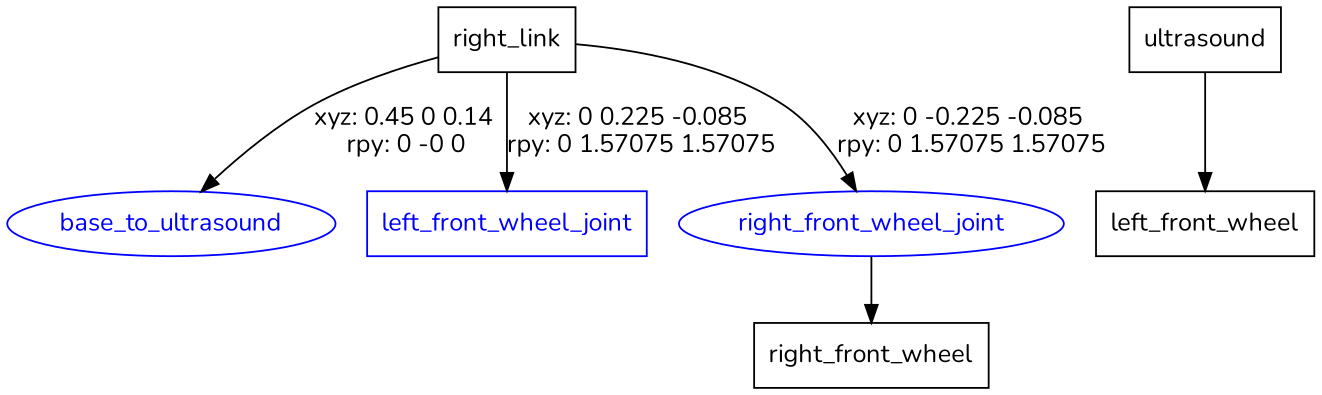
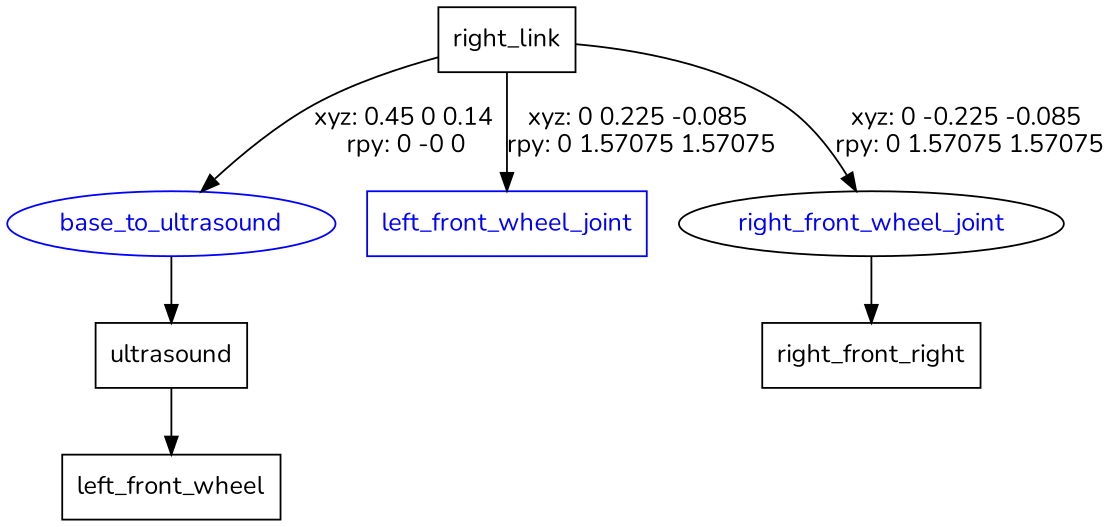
  digraph {
    fontname=Nunito
    node [fontname=Nunito shape=box]
    edge [fontname=Nunito]
    n1 [label=right_link]
    base_to_ultrasound [color=blue fontcolor=blue shape=ellipse]
    left_front_wheel_joint [color=blue fontcolor=blue]
-   right_front_wheel_joint [color=blue fontcolor=blue shape=ellipse]
+   right_front_wheel_joint [color=black fontcolor=blue shape=ellipse]
    n5 [label=ultrasound]
-   n6 [label=right_front_wheel]
+   n6 [label=right_front_right]
    n7 [label=left_front_wheel]
    n1 -> base_to_ultrasound [label="xyz: 0.45 0 0.14 \nrpy: 0 -0 0"]
    n1 -> left_front_wheel_joint [label="xyz: 0 0.225 -0.085 \nrpy: 0 1.57075 1.57075"]
    n1 -> right_front_wheel_joint [label="xyz: 0 -0.225 -0.085 \nrpy: 0 1.57075 1.57075"]
+   base_to_ultrasound -> n5
    right_front_wheel_joint -> n6
    n5 -> n7
  }
